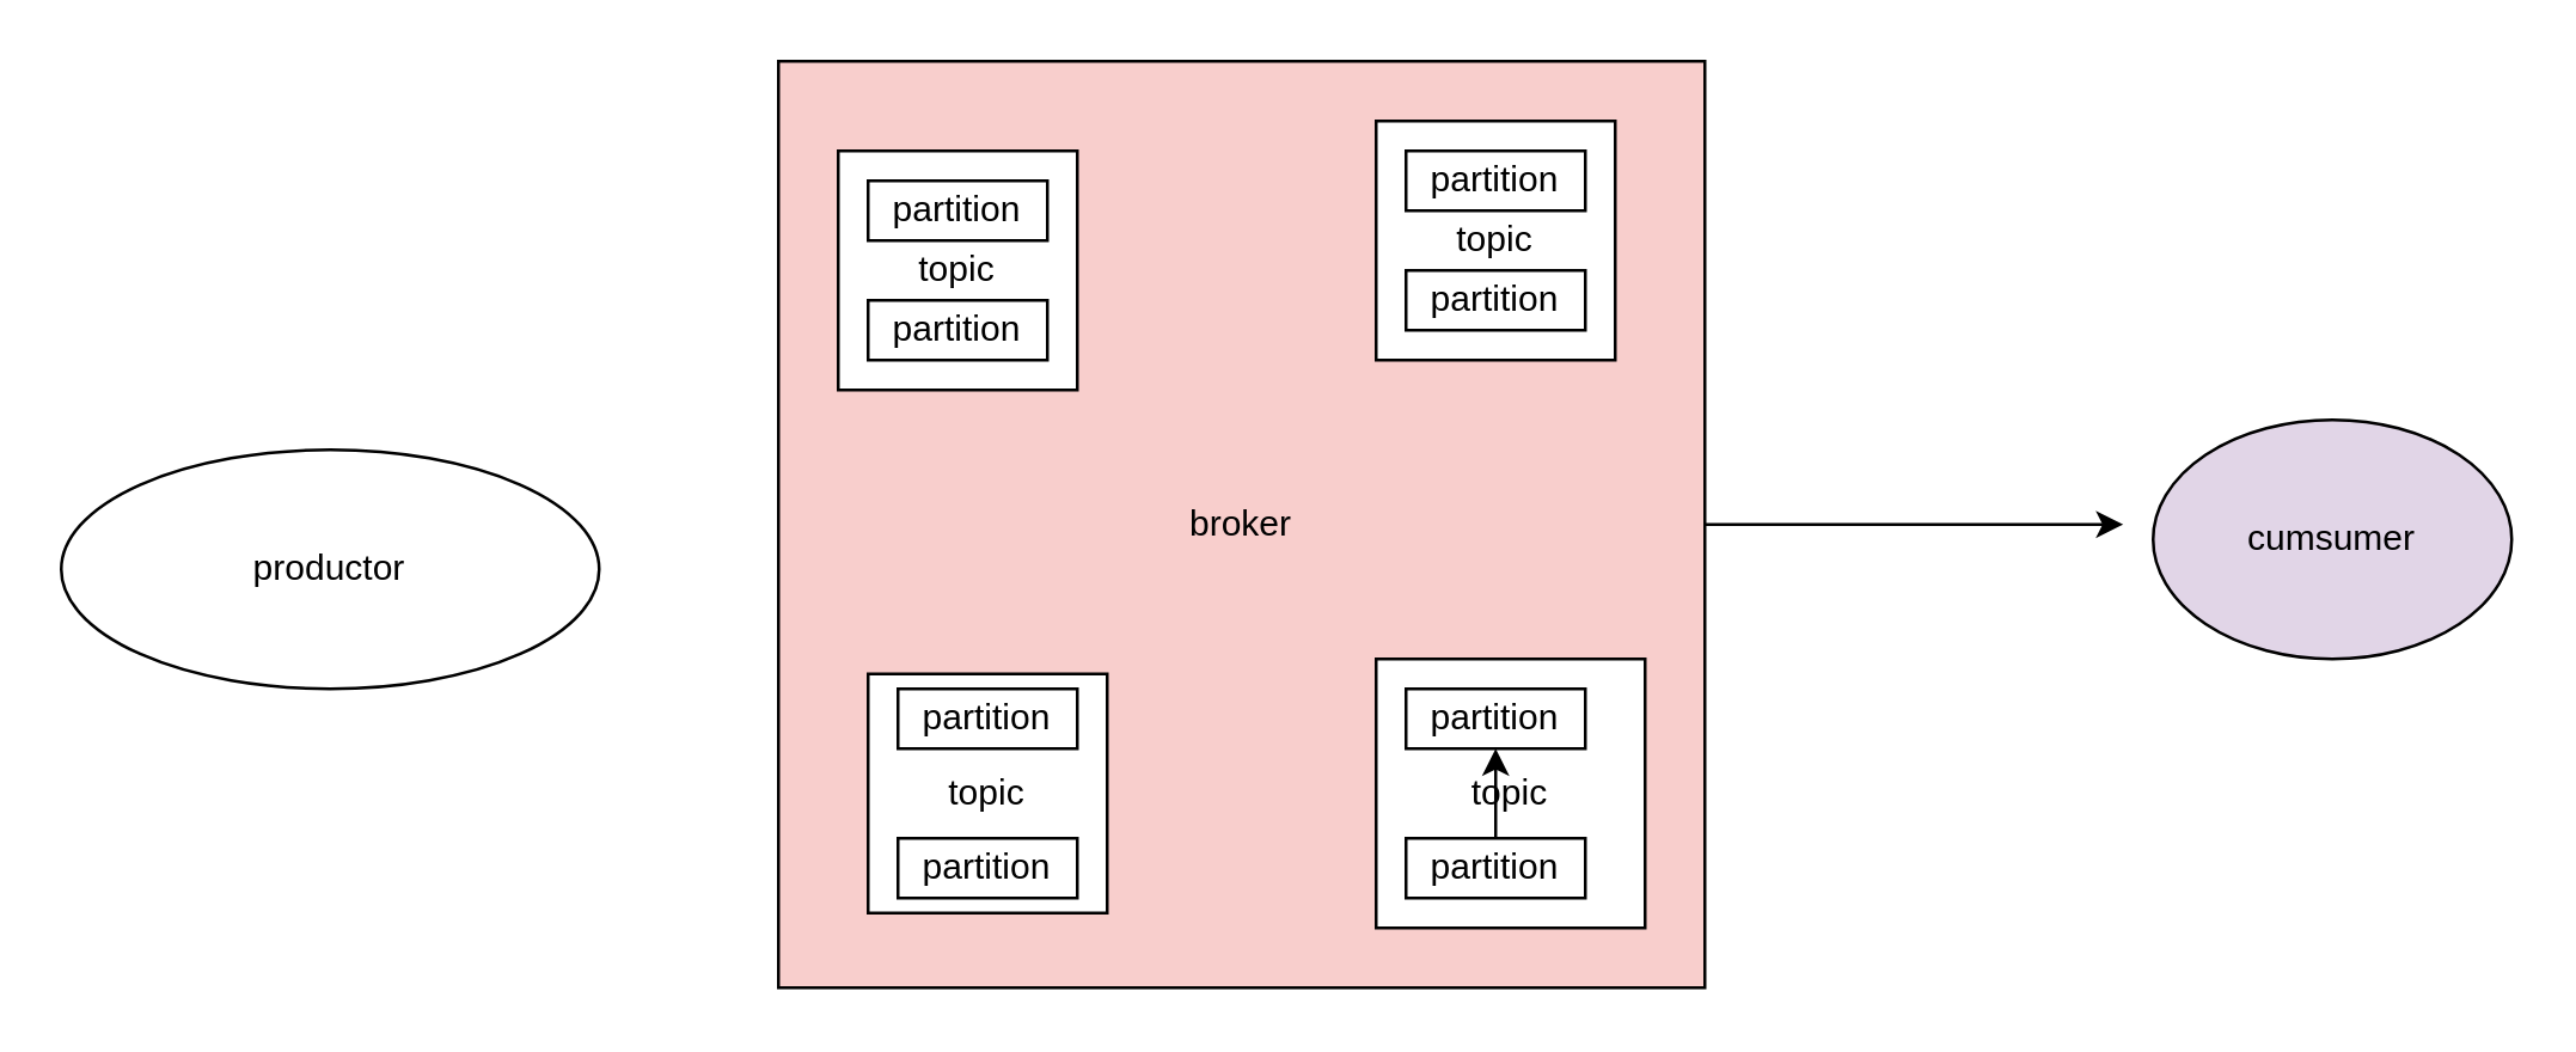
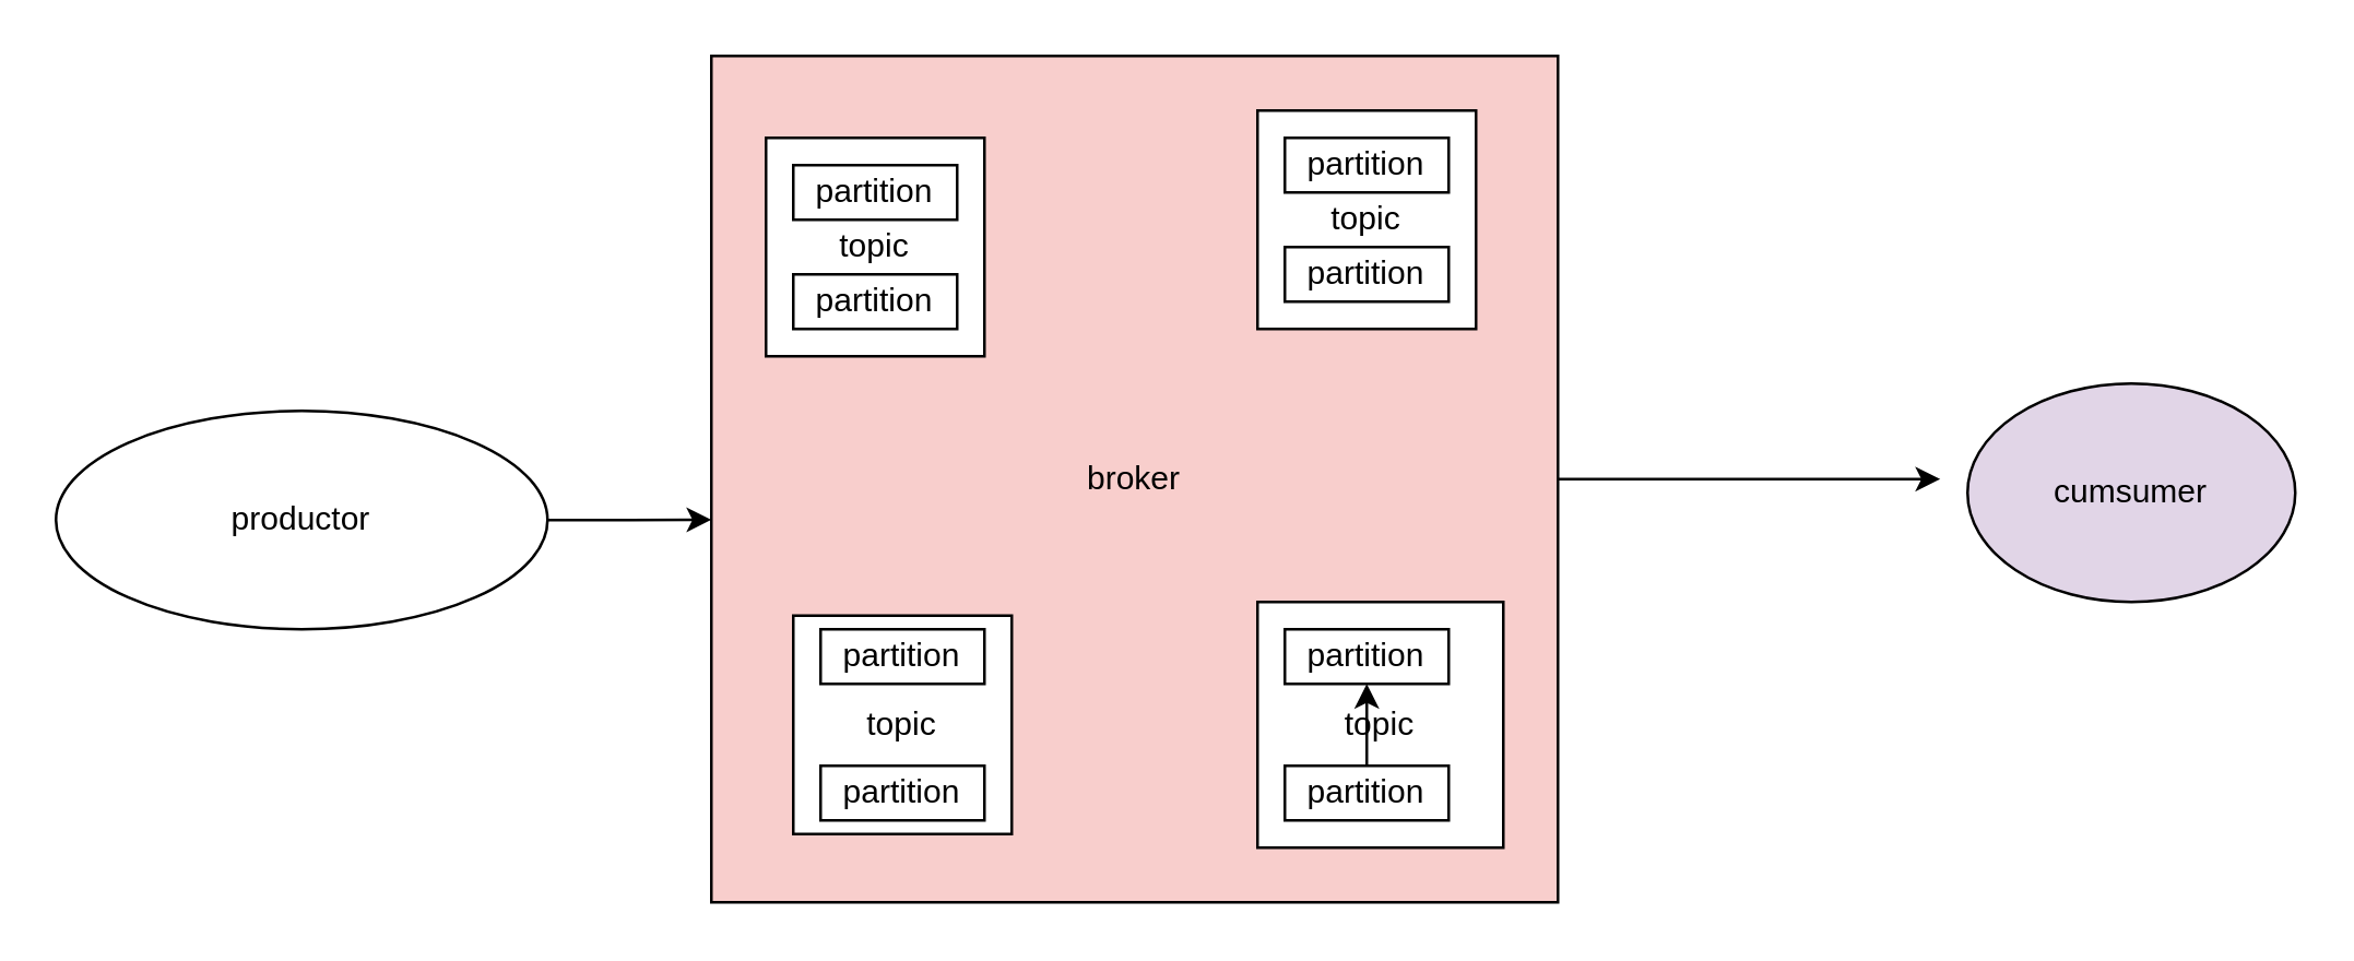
  <mxCell id="0" />
  <mxCell id="1" parent="0" />
  <mxCell id="2" style="edgeStyle=orthogonalEdgeStyle;rounded=0;orthogonalLoop=1;jettySize=auto;html=1;exitX=1;exitY=0.5;exitDx=0;exitDy=0;" edge="1" parent="1" source="3"><mxGeometry relative="1" as="geometry"><mxPoint x="710" y="175" as="targetPoint" /></mxGeometry></mxCell>
  <mxCell id="3" value="broker" style="whiteSpace=wrap;html=1;aspect=fixed;fillColor=#f8cecc;" vertex="1" parent="1"><mxGeometry x="260" y="20" width="310" height="310" as="geometry" /></mxCell>
+ <mxCell id="4" style="edgeStyle=orthogonalEdgeStyle;rounded=0;orthogonalLoop=1;jettySize=auto;html=1;exitX=1;exitY=0.5;exitDx=0;exitDy=0;entryX=0;entryY=0.548;entryDx=0;entryDy=0;entryPerimeter=0;" edge="1" parent="1" source="5" target="3"><mxGeometry relative="1" as="geometry" /></mxCell>
  <mxCell id="5" value="productor" style="ellipse;whiteSpace=wrap;html=1;" vertex="1" parent="1"><mxGeometry x="20" y="150" width="180" height="80" as="geometry" /></mxCell>
  <mxCell id="6" value="cumsumer" style="ellipse;whiteSpace=wrap;html=1;fillColor=#e1d5e7;" vertex="1" parent="1"><mxGeometry x="720" y="140" width="120" height="80" as="geometry" /></mxCell>
  <mxCell id="7" value="topic" style="whiteSpace=wrap;html=1;aspect=fixed;" vertex="1" parent="1"><mxGeometry x="280" y="50" width="80" height="80" as="geometry" /></mxCell>
  <mxCell id="8" value="partition" style="rounded=0;whiteSpace=wrap;html=1;" vertex="1" parent="1"><mxGeometry x="290" y="60" width="60" height="20" as="geometry" /></mxCell>
  <mxCell id="9" value="partition" style="rounded=0;whiteSpace=wrap;html=1;" vertex="1" parent="1"><mxGeometry x="290" y="100" width="60" height="20" as="geometry" /></mxCell>
  <mxCell id="10" value="topic" style="whiteSpace=wrap;html=1;aspect=fixed;" vertex="1" parent="1"><mxGeometry x="460" y="40" width="80" height="80" as="geometry" /></mxCell>
  <mxCell id="11" value="topic" style="whiteSpace=wrap;html=1;aspect=fixed;" vertex="1" parent="1"><mxGeometry x="290" y="225" width="80" height="80" as="geometry" /></mxCell>
  <mxCell id="12" value="topic" style="whiteSpace=wrap;html=1;aspect=fixed;" vertex="1" parent="1"><mxGeometry x="460" y="220" width="90" height="90" as="geometry" /></mxCell>
  <mxCell id="13" value="partition" style="rounded=0;whiteSpace=wrap;html=1;" vertex="1" parent="1"><mxGeometry x="300" y="230" width="60" height="20" as="geometry" /></mxCell>
  <mxCell id="14" value="partition" style="rounded=0;whiteSpace=wrap;html=1;" vertex="1" parent="1"><mxGeometry x="300" y="280" width="60" height="20" as="geometry" /></mxCell>
  <mxCell id="15" value="partition" style="rounded=0;whiteSpace=wrap;html=1;" vertex="1" parent="1"><mxGeometry x="470" y="50" width="60" height="20" as="geometry" /></mxCell>
  <mxCell id="16" value="partition" style="rounded=0;whiteSpace=wrap;html=1;" vertex="1" parent="1"><mxGeometry x="470" y="90" width="60" height="20" as="geometry" /></mxCell>
  <mxCell id="17" value="partition" style="rounded=0;whiteSpace=wrap;html=1;" vertex="1" parent="1"><mxGeometry x="470" y="230" width="60" height="20" as="geometry" /></mxCell>
  <mxCell id="18" value="" style="edgeStyle=orthogonalEdgeStyle;rounded=0;orthogonalLoop=1;jettySize=auto;html=1;" edge="1" parent="1" source="19" target="17"><mxGeometry relative="1" as="geometry" /></mxCell>
  <mxCell id="19" value="partition" style="rounded=0;whiteSpace=wrap;html=1;" vertex="1" parent="1"><mxGeometry x="470" y="280" width="60" height="20" as="geometry" /></mxCell>
